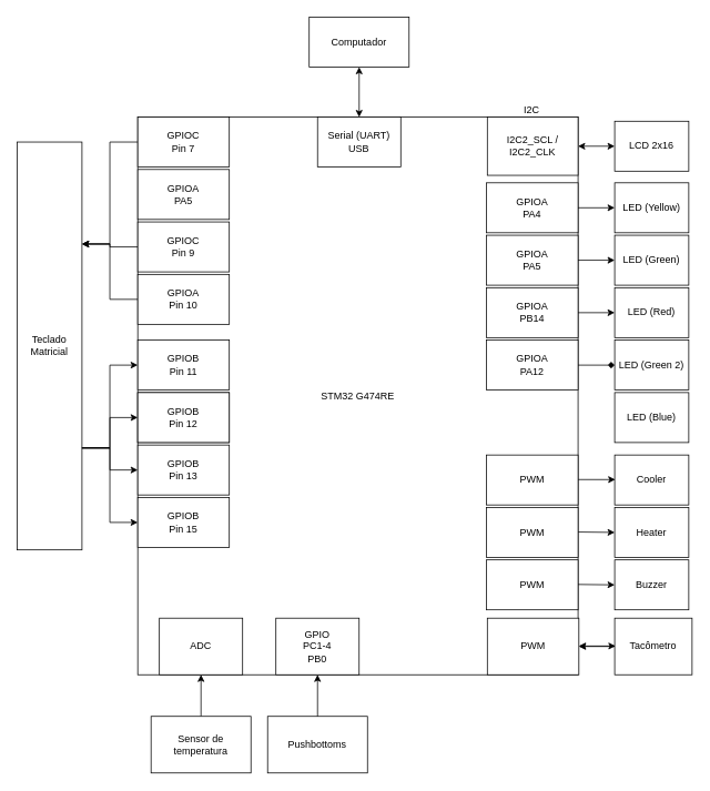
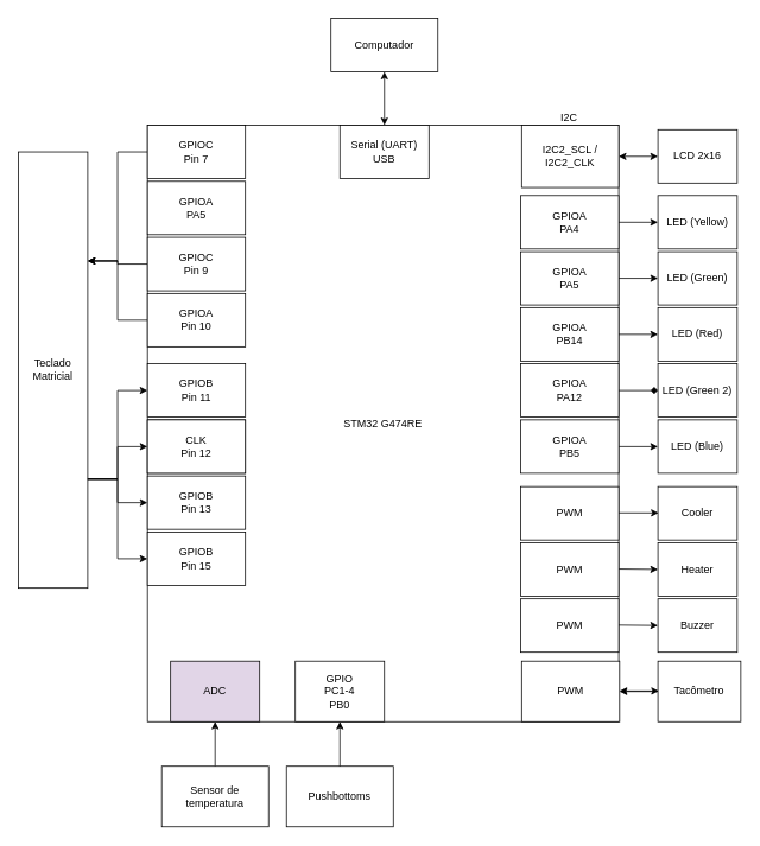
  <mxCell id="0" />
  <mxCell id="1" parent="0" />
  <mxCell id="2" value="STM32 G474RE" style="rounded=0;whiteSpace=wrap;html=1;" parent="1" vertex="1"><mxGeometry x="165" y="140" width="529" height="670" as="geometry" /></mxCell>
  <mxCell id="3" value="LCD 2x16" style="rounded=0;whiteSpace=wrap;html=1;" parent="1" vertex="1"><mxGeometry x="738" y="145" width="89" height="60" as="geometry" /></mxCell>
  <mxCell id="4" value="Teclado Matricial" style="rounded=0;whiteSpace=wrap;html=1;" parent="1" vertex="1"><mxGeometry x="20" y="170" width="78" height="490" as="geometry" /></mxCell>
  <mxCell id="5" value="Pushbottoms" style="rounded=0;whiteSpace=wrap;html=1;" parent="1" vertex="1"><mxGeometry x="321" y="860" width="120" height="68" as="geometry" /></mxCell>
  <mxCell id="6" value="I2C" style="text;html=1;align=center;verticalAlign=middle;resizable=0;points=[];autosize=1;strokeColor=none;fillColor=none;shadow=0;" parent="1" vertex="1"><mxGeometry x="618" y="117" width="40" height="30" as="geometry" /></mxCell>
  <mxCell id="7" value="" style="edgeStyle=orthogonalEdgeStyle;rounded=0;orthogonalLoop=1;jettySize=auto;html=1;" parent="1" source="5" target="8" edge="1"><mxGeometry relative="1" as="geometry" /></mxCell>
  <mxCell id="8" value="GPIO&lt;div&gt;PC1-4&lt;/div&gt;&lt;div&gt;PB0&lt;/div&gt;" style="rounded=0;whiteSpace=wrap;html=1;" parent="1" vertex="1"><mxGeometry x="331" y="742" width="100" height="68" as="geometry" /></mxCell>
  <mxCell id="9" value="GPIOA&lt;div&gt;PA4&lt;/div&gt;" style="rounded=0;whiteSpace=wrap;html=1;" parent="1" vertex="1"><mxGeometry x="584" y="219" width="110" height="60" as="geometry" /></mxCell>
  <mxCell id="10" value="" style="edgeStyle=orthogonalEdgeStyle;rounded=0;orthogonalLoop=1;jettySize=auto;html=1;" parent="1" source="9" target="11" edge="1"><mxGeometry relative="1" as="geometry" /></mxCell>
  <mxCell id="11" value="LED&lt;span style=&quot;background-color: initial;&quot;&gt;&amp;nbsp;(Yellow)&lt;/span&gt;" style="rounded=0;whiteSpace=wrap;html=1;" parent="1" vertex="1"><mxGeometry x="738" y="219" width="89" height="60" as="geometry" /></mxCell>
  <mxCell id="12" value="" style="endArrow=classic;html=1;rounded=0;entryX=0.008;entryY=0.492;entryDx=0;entryDy=0;entryPerimeter=0;" parent="1" target="25" edge="1"><mxGeometry width="50" height="50" relative="1" as="geometry"><mxPoint x="694" y="575.5" as="sourcePoint" /><mxPoint x="754" y="575.5" as="targetPoint" /></mxGeometry></mxCell>
  <mxCell id="13" value="PWM" style="rounded=0;whiteSpace=wrap;html=1;" parent="1" vertex="1"><mxGeometry x="584" y="546" width="110" height="60" as="geometry" /></mxCell>
  <mxCell id="14" value="" style="edgeStyle=orthogonalEdgeStyle;rounded=0;orthogonalLoop=1;jettySize=auto;html=1;" parent="1" source="39" target="15" edge="1"><mxGeometry relative="1" as="geometry" /></mxCell>
- <mxCell id="15" value="ADC" style="rounded=0;whiteSpace=wrap;html=1;" parent="1" vertex="1"><mxGeometry x="191" y="742" width="100" height="68" as="geometry" /></mxCell>
+ <mxCell id="15" value="ADC" style="rounded=0;whiteSpace=wrap;html=1;fillColor=#e1d5e7;" parent="1" vertex="1"><mxGeometry x="191" y="742" width="100" height="68" as="geometry" /></mxCell>
  <mxCell id="16" value="Heater" style="rounded=0;whiteSpace=wrap;html=1;" parent="1" vertex="1"><mxGeometry x="738" y="609" width="89" height="60" as="geometry" /></mxCell>
  <mxCell id="17" value="" style="endArrow=classic;html=1;rounded=0;entryX=0;entryY=0.5;entryDx=0;entryDy=0;" parent="1" target="16" edge="1"><mxGeometry width="50" height="50" relative="1" as="geometry"><mxPoint x="694" y="638.5" as="sourcePoint" /><mxPoint x="754" y="638.5" as="targetPoint" /></mxGeometry></mxCell>
  <mxCell id="18" value="PWM" style="rounded=0;whiteSpace=wrap;html=1;" parent="1" vertex="1"><mxGeometry x="584" y="609" width="110" height="60" as="geometry" /></mxCell>
  <mxCell id="19" value="Serial (UART)&lt;div&gt;USB&lt;/div&gt;" style="rounded=0;whiteSpace=wrap;html=1;" parent="1" vertex="1"><mxGeometry x="381" y="140" width="100" height="60" as="geometry" /></mxCell>
  <mxCell id="20" value="Computador" style="rounded=0;whiteSpace=wrap;html=1;" parent="1" vertex="1"><mxGeometry x="371" y="20" width="120" height="60" as="geometry" /></mxCell>
  <mxCell id="21" value="I2C2_SCL / I2C2_CLK" style="rounded=0;whiteSpace=wrap;html=1;" parent="1" vertex="1"><mxGeometry x="585" y="140" width="109" height="70" as="geometry" /></mxCell>
  <mxCell id="22" value="Buzzer" style="rounded=0;whiteSpace=wrap;html=1;" parent="1" vertex="1"><mxGeometry x="738" y="672" width="89" height="60" as="geometry" /></mxCell>
  <mxCell id="23" value="PWM" style="rounded=0;whiteSpace=wrap;html=1;" parent="1" vertex="1"><mxGeometry x="584" y="672" width="110" height="60" as="geometry" /></mxCell>
  <mxCell id="24" value="" style="endArrow=classic;html=1;rounded=0;entryX=0;entryY=0.5;entryDx=0;entryDy=0;" parent="1" target="22" edge="1"><mxGeometry width="50" height="50" relative="1" as="geometry"><mxPoint x="694" y="701.5" as="sourcePoint" /><mxPoint x="754" y="701.5" as="targetPoint" /></mxGeometry></mxCell>
  <mxCell id="25" value="Cooler" style="rounded=0;whiteSpace=wrap;html=1;" parent="1" vertex="1"><mxGeometry x="738" y="546" width="89" height="60" as="geometry" /></mxCell>
  <mxCell id="26" style="edgeStyle=orthogonalEdgeStyle;rounded=0;orthogonalLoop=1;jettySize=auto;html=1;exitX=0.5;exitY=1;exitDx=0;exitDy=0;" parent="1" edge="1"><mxGeometry relative="1" as="geometry"><mxPoint x="415.5" y="739" as="sourcePoint" /><mxPoint x="415.5" y="739" as="targetPoint" /></mxGeometry></mxCell>
  <mxCell id="27" value="GPIOA&lt;div&gt;PA5&lt;/div&gt;" style="rounded=0;whiteSpace=wrap;html=1;" parent="1" vertex="1"><mxGeometry x="584" y="282" width="110" height="60" as="geometry" /></mxCell>
  <mxCell id="28" value="" style="edgeStyle=orthogonalEdgeStyle;rounded=0;orthogonalLoop=1;jettySize=auto;html=1;" parent="1" source="27" target="29" edge="1"><mxGeometry relative="1" as="geometry" /></mxCell>
  <mxCell id="29" value="LED (Green)" style="rounded=0;whiteSpace=wrap;html=1;" parent="1" vertex="1"><mxGeometry x="738" y="282" width="89" height="60" as="geometry" /></mxCell>
  <mxCell id="30" value="GPIOA&lt;div&gt;PB14&lt;/div&gt;" style="rounded=0;whiteSpace=wrap;html=1;" parent="1" vertex="1"><mxGeometry x="584" y="345" width="110" height="60" as="geometry" /></mxCell>
  <mxCell id="31" style="edgeStyle=orthogonalEdgeStyle;rounded=0;orthogonalLoop=1;jettySize=auto;html=1;" parent="1" source="30" target="32" edge="1"><mxGeometry relative="1" as="geometry" /></mxCell>
  <mxCell id="32" value="LED&amp;nbsp;&lt;span style=&quot;background-color: initial;&quot;&gt;(Red)&lt;/span&gt;" style="rounded=0;whiteSpace=wrap;html=1;" parent="1" vertex="1"><mxGeometry x="738" y="345" width="89" height="60" as="geometry" /></mxCell>
  <mxCell id="33" value="GPIOA&lt;div&gt;PA12&lt;/div&gt;" style="rounded=0;whiteSpace=wrap;html=1;" parent="1" vertex="1"><mxGeometry x="584" y="408" width="110" height="60" as="geometry" /></mxCell>
  <mxCell id="34" style="edgeStyle=orthogonalEdgeStyle;rounded=0;orthogonalLoop=1;jettySize=auto;html=1;endArrow=diamond;" parent="1" source="33" target="35" edge="1"><mxGeometry relative="1" as="geometry" /></mxCell>
  <mxCell id="35" value="LED&amp;nbsp;&lt;span style=&quot;background-color: initial;&quot;&gt;(Green 2)&lt;/span&gt;" style="rounded=0;whiteSpace=wrap;html=1;" parent="1" vertex="1"><mxGeometry x="738" y="408" width="89" height="60" as="geometry" /></mxCell>
+ <mxCell id="36" value="" style="edgeStyle=orthogonalEdgeStyle;rounded=0;orthogonalLoop=1;jettySize=auto;html=1;" parent="1" source="37" target="38" edge="1"><mxGeometry relative="1" as="geometry" /></mxCell>
+ <mxCell id="37" value="GPIOA&lt;div&gt;PB5&lt;/div&gt;" style="rounded=0;whiteSpace=wrap;html=1;" parent="1" vertex="1"><mxGeometry x="584" y="471" width="110" height="60" as="geometry" /></mxCell>
  <mxCell id="38" value="LED&amp;nbsp;&lt;span style=&quot;background-color: initial;&quot;&gt;(Blue)&lt;/span&gt;" style="rounded=0;whiteSpace=wrap;html=1;" parent="1" vertex="1"><mxGeometry x="738" y="471" width="89" height="60" as="geometry" /></mxCell>
  <mxCell id="39" value="Sensor de temperatura" style="rounded=0;whiteSpace=wrap;html=1;" parent="1" vertex="1"><mxGeometry x="181" y="860" width="120" height="68" as="geometry" /></mxCell>
  <mxCell id="40" value="" style="edgeStyle=orthogonalEdgeStyle;rounded=0;orthogonalLoop=1;jettySize=auto;html=1;" parent="1" source="41" target="58" edge="1"><mxGeometry relative="1" as="geometry" /></mxCell>
  <mxCell id="41" value="Tacômetro" style="rounded=0;whiteSpace=wrap;html=1;" parent="1" vertex="1"><mxGeometry x="738" y="742" width="93" height="68" as="geometry" /></mxCell>
  <mxCell id="42" value="" style="edgeStyle=orthogonalEdgeStyle;rounded=0;orthogonalLoop=1;jettySize=auto;html=1;entryX=1;entryY=0.25;entryDx=0;entryDy=0;" parent="1" source="43" target="4" edge="1"><mxGeometry relative="1" as="geometry" /></mxCell>
  <mxCell id="43" value="GPIOC&lt;div&gt;Pin 7&lt;/div&gt;" style="rounded=0;whiteSpace=wrap;html=1;" parent="1" vertex="1"><mxGeometry x="165" y="140" width="110" height="60" as="geometry" /></mxCell>
  <mxCell id="44" value="GPIOA&lt;div&gt;PA5&lt;/div&gt;" style="rounded=0;whiteSpace=wrap;html=1;" parent="1" vertex="1"><mxGeometry x="165" y="203" width="110" height="60" as="geometry" /></mxCell>
  <mxCell id="45" value="" style="edgeStyle=orthogonalEdgeStyle;rounded=0;orthogonalLoop=1;jettySize=auto;html=1;entryX=1;entryY=0.25;entryDx=0;entryDy=0;" parent="1" source="46" target="4" edge="1"><mxGeometry relative="1" as="geometry" /></mxCell>
  <mxCell id="46" value="GPIOC&lt;div&gt;Pin 9&lt;/div&gt;" style="rounded=0;whiteSpace=wrap;html=1;" parent="1" vertex="1"><mxGeometry x="165" y="266" width="110" height="60" as="geometry" /></mxCell>
  <mxCell id="47" value="" style="edgeStyle=orthogonalEdgeStyle;rounded=0;orthogonalLoop=1;jettySize=auto;html=1;entryX=1;entryY=0.25;entryDx=0;entryDy=0;" parent="1" source="48" target="4" edge="1"><mxGeometry relative="1" as="geometry" /></mxCell>
  <mxCell id="48" value="GPIOA&lt;div&gt;Pin 10&lt;/div&gt;" style="rounded=0;whiteSpace=wrap;html=1;" parent="1" vertex="1"><mxGeometry x="165" y="329" width="110" height="60" as="geometry" /></mxCell>
  <mxCell id="49" value="" style="edgeStyle=orthogonalEdgeStyle;rounded=0;orthogonalLoop=1;jettySize=auto;html=1;exitX=1;exitY=0.75;exitDx=0;exitDy=0;" parent="1" source="4" target="50" edge="1"><mxGeometry relative="1" as="geometry" /></mxCell>
  <mxCell id="50" value="GPIOB&lt;div&gt;&lt;div&gt;Pin 11&lt;/div&gt;&lt;/div&gt;" style="rounded=0;whiteSpace=wrap;html=1;" parent="1" vertex="1"><mxGeometry x="165" y="408" width="110" height="60" as="geometry" /></mxCell>
  <mxCell id="51" value="GPIOA&lt;div&gt;PA5&lt;/div&gt;" style="rounded=0;whiteSpace=wrap;html=1;" parent="1" vertex="1"><mxGeometry x="165" y="471" width="110" height="60" as="geometry" /></mxCell>
  <mxCell id="52" value="" style="edgeStyle=orthogonalEdgeStyle;rounded=0;orthogonalLoop=1;jettySize=auto;html=1;exitX=1;exitY=0.75;exitDx=0;exitDy=0;" parent="1" source="4" target="53" edge="1"><mxGeometry relative="1" as="geometry" /></mxCell>
- <mxCell id="53" value="GPIOB&lt;div&gt;Pin 12&lt;/div&gt;" style="rounded=0;whiteSpace=wrap;html=1;" parent="1" vertex="1"><mxGeometry x="165" y="471" width="110" height="60" as="geometry" /></mxCell>
+ <mxCell id="53" value="CLK&lt;div&gt;Pin 12&lt;/div&gt;" style="rounded=0;whiteSpace=wrap;html=1;" parent="1" vertex="1"><mxGeometry x="165" y="471" width="110" height="60" as="geometry" /></mxCell>
  <mxCell id="54" value="" style="edgeStyle=orthogonalEdgeStyle;rounded=0;orthogonalLoop=1;jettySize=auto;html=1;exitX=1;exitY=0.75;exitDx=0;exitDy=0;" parent="1" source="4" target="55" edge="1"><mxGeometry relative="1" as="geometry" /></mxCell>
  <mxCell id="55" value="GPIOB&lt;div&gt;Pin 13&lt;/div&gt;" style="rounded=0;whiteSpace=wrap;html=1;" parent="1" vertex="1"><mxGeometry x="165" y="534" width="110" height="60" as="geometry" /></mxCell>
  <mxCell id="56" value="" style="edgeStyle=orthogonalEdgeStyle;rounded=0;orthogonalLoop=1;jettySize=auto;html=1;exitX=1;exitY=0.75;exitDx=0;exitDy=0;" parent="1" source="4" target="57" edge="1"><mxGeometry relative="1" as="geometry" /></mxCell>
  <mxCell id="57" value="GPIOB&lt;div&gt;Pin 15&lt;/div&gt;" style="rounded=0;whiteSpace=wrap;html=1;" parent="1" vertex="1"><mxGeometry x="165" y="597" width="110" height="60" as="geometry" /></mxCell>
  <mxCell id="58" value="PWM" style="rounded=0;whiteSpace=wrap;html=1;" parent="1" vertex="1"><mxGeometry x="585" y="742" width="110" height="68" as="geometry" /></mxCell>
  <mxCell id="59" value="" style="endArrow=classic;startArrow=classic;html=1;rounded=0;entryX=0;entryY=0.5;entryDx=0;entryDy=0;exitX=1;exitY=0.5;exitDx=0;exitDy=0;" parent="1" source="21" target="3" edge="1"><mxGeometry width="50" height="50" relative="1" as="geometry"><mxPoint x="681" y="130" as="sourcePoint" /><mxPoint x="731" y="80" as="targetPoint" /></mxGeometry></mxCell>
  <mxCell id="60" value="" style="endArrow=classic;startArrow=classic;html=1;rounded=0;entryX=0;entryY=0.5;entryDx=0;entryDy=0;exitX=1;exitY=0.5;exitDx=0;exitDy=0;" parent="1" edge="1"><mxGeometry width="50" height="50" relative="1" as="geometry"><mxPoint x="695" y="775.5" as="sourcePoint" /><mxPoint x="739" y="775.5" as="targetPoint" /></mxGeometry></mxCell>
  <mxCell id="61" value="" style="endArrow=classic;startArrow=classic;html=1;rounded=0;entryX=0.5;entryY=1;entryDx=0;entryDy=0;exitX=0.5;exitY=0;exitDx=0;exitDy=0;" parent="1" source="19" target="20" edge="1"><mxGeometry width="50" height="50" relative="1" as="geometry"><mxPoint x="511" y="120" as="sourcePoint" /><mxPoint x="555" y="120" as="targetPoint" /></mxGeometry></mxCell>
